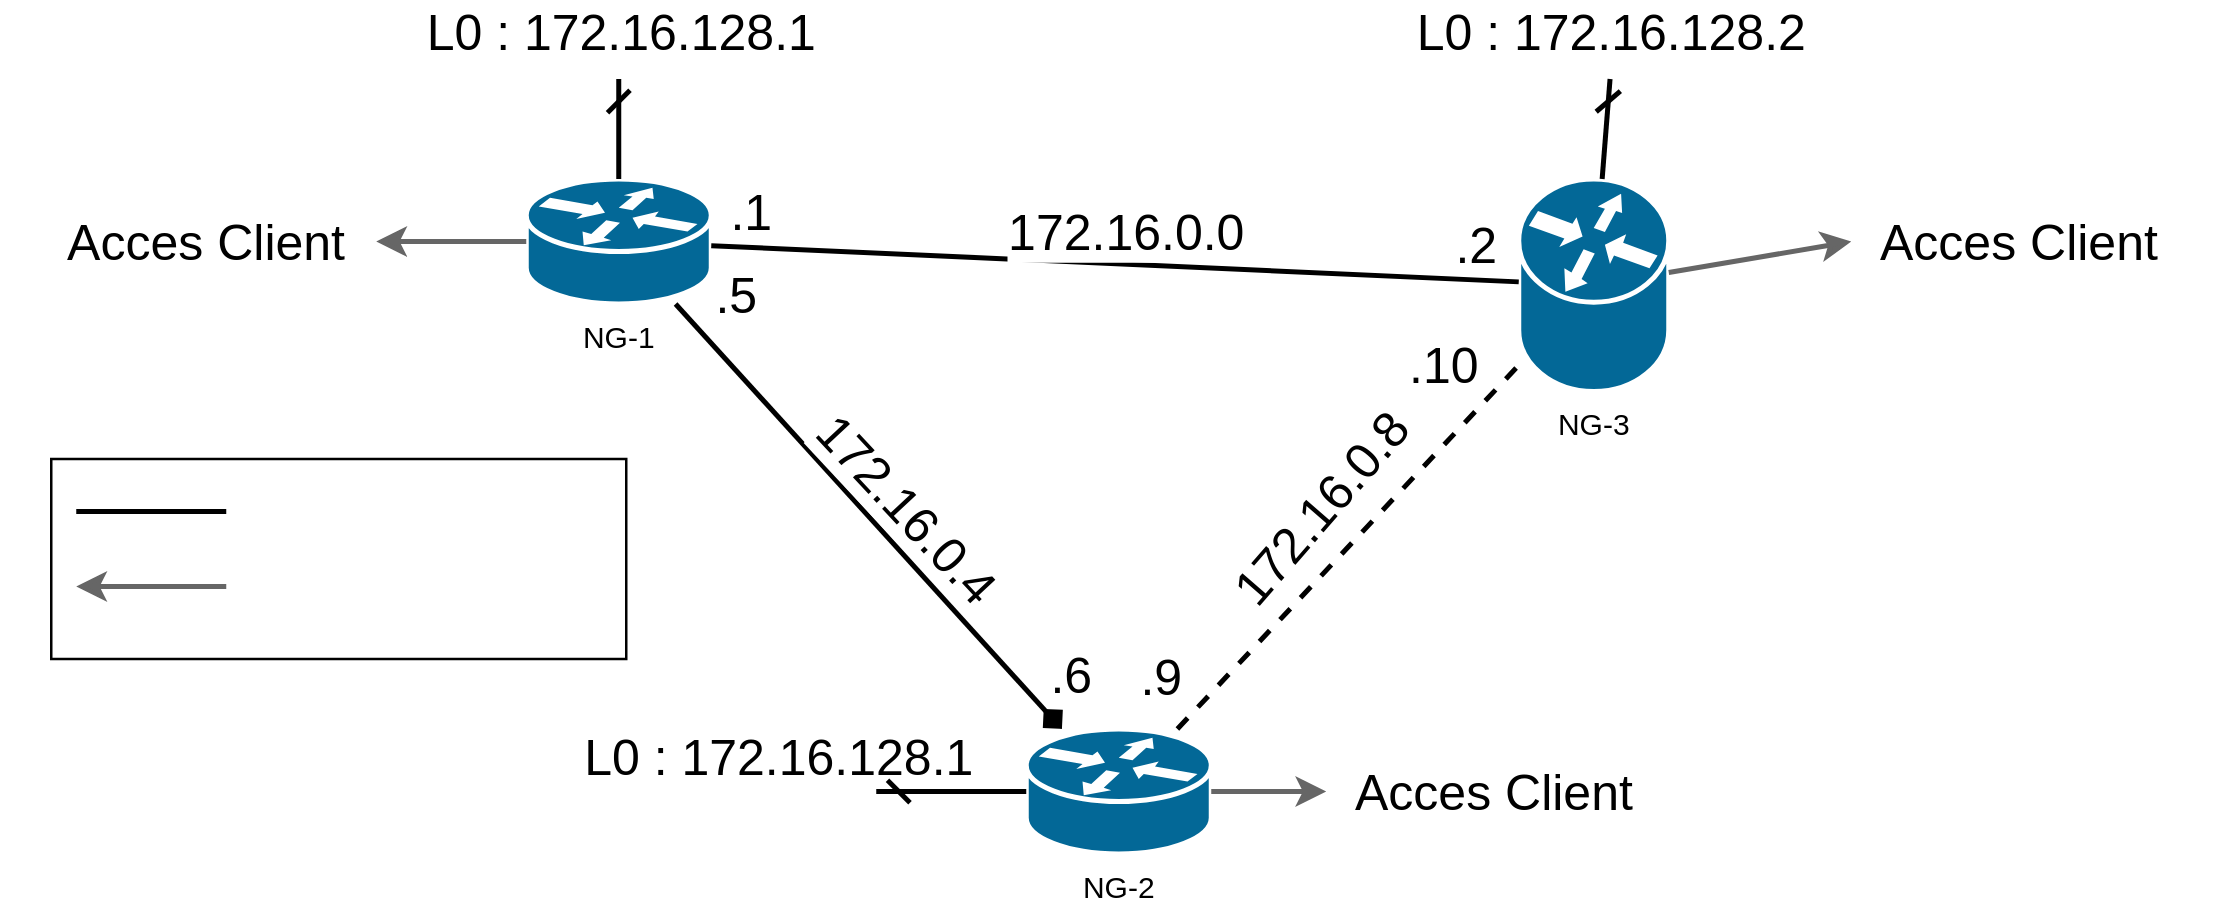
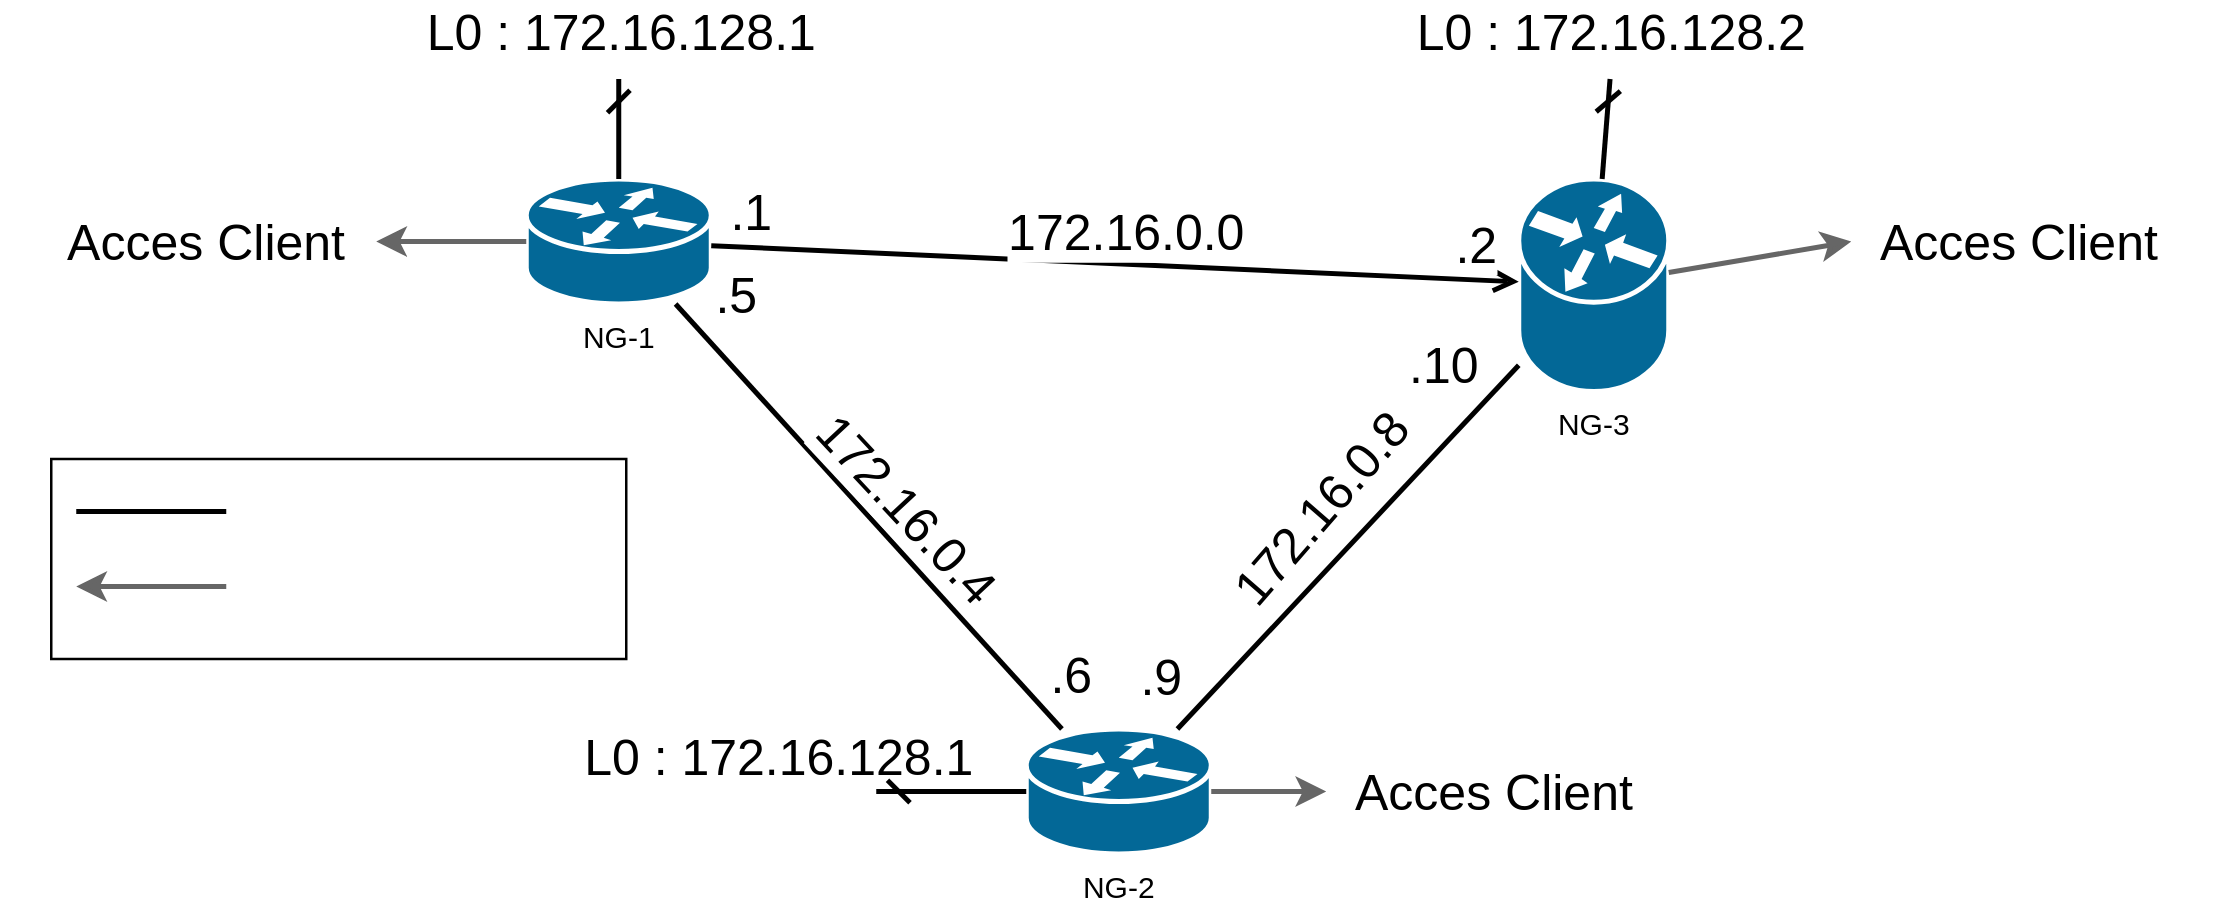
  <mxCell id="0" />
  <mxCell id="1" parent="0" />
  <mxCell id="2" value="NG-1" style="shape=mxgraph.cisco.routers.router;html=1;pointerEvents=1;dashed=0;fillColor=#036897;strokeColor=#ffffff;strokeWidth=2;verticalLabelPosition=bottom;verticalAlign=top;align=center;outlineConnect=0;" vertex="1" parent="1"><mxGeometry x="210" y="60" width="74" height="50" as="geometry" /></mxCell>
  <mxCell id="3" value="NG-2" style="shape=mxgraph.cisco.routers.router;html=1;pointerEvents=1;dashed=0;fillColor=#036897;strokeColor=#ffffff;strokeWidth=2;verticalLabelPosition=bottom;verticalAlign=top;align=center;outlineConnect=0;" vertex="1" parent="1"><mxGeometry x="410" y="280" width="74" height="50" as="geometry" /></mxCell>
  <mxCell id="4" value="NG-3" style="shape=mxgraph.cisco.routers.router;html=1;pointerEvents=1;dashed=0;fillColor=#036897;strokeColor=#ffffff;strokeWidth=2;verticalLabelPosition=bottom;verticalAlign=top;align=center;outlineConnect=0;" vertex="1" parent="1"><mxGeometry x="607" y="60" width="60" height="85" as="geometry" /></mxCell>
- <mxCell id="5" value="" style="endArrow=none;html=1;strokeWidth=2;" edge="1" parent="1" source="2" target="4"><mxGeometry width="50" height="50" relative="1" as="geometry"><mxPoint x="288.25" y="120" as="sourcePoint" /><mxPoint x="425.75" y="230" as="targetPoint" /></mxGeometry></mxCell>
+ <mxCell id="5" value="" style="endArrow=open;html=1;strokeWidth=2;" edge="1" parent="1" source="2" target="4"><mxGeometry width="50" height="50" relative="1" as="geometry"><mxPoint x="288.25" y="120" as="sourcePoint" /><mxPoint x="425.75" y="230" as="targetPoint" /></mxGeometry></mxCell>
  <mxCell id="6" value="172.16.0.0" style="text;html=1;resizable=0;points=[];align=center;verticalAlign=middle;labelBackgroundColor=#ffffff;fontSize=20;" vertex="1" connectable="0" parent="5"><mxGeometry x="0.183" y="-3" relative="1" as="geometry"><mxPoint x="-25" y="-18" as="offset" /></mxGeometry></mxCell>
  <mxCell id="7" value=".1" style="text;html=1;resizable=0;points=[];align=center;verticalAlign=middle;labelBackgroundColor=#ffffff;fontSize=20;" vertex="1" connectable="0" parent="5"><mxGeometry x="-0.82" relative="1" as="geometry"><mxPoint x="-13" y="-15" as="offset" /></mxGeometry></mxCell>
  <mxCell id="8" value=".2" style="text;html=1;resizable=0;points=[];align=center;verticalAlign=middle;labelBackgroundColor=#ffffff;fontSize=20;" vertex="1" connectable="0" parent="5"><mxGeometry x="0.858" relative="1" as="geometry"><mxPoint x="6" y="-15" as="offset" /></mxGeometry></mxCell>
- <mxCell id="9" value="" style="endArrow=diamond;html=1;strokeWidth=2;" edge="1" parent="1" source="2" target="3"><mxGeometry width="50" height="50" relative="1" as="geometry"><mxPoint x="180" y="260" as="sourcePoint" /><mxPoint x="493" y="340" as="targetPoint" /></mxGeometry></mxCell>
+ <mxCell id="9" value="" style="endArrow=none;html=1;strokeWidth=2;" edge="1" parent="1" source="2" target="3"><mxGeometry width="50" height="50" relative="1" as="geometry"><mxPoint x="180" y="260" as="sourcePoint" /><mxPoint x="493" y="340" as="targetPoint" /></mxGeometry></mxCell>
  <mxCell id="10" value="172.16.0.4" style="text;html=1;resizable=0;points=[];align=center;verticalAlign=middle;labelBackgroundColor=#ffffff;fontSize=20;rotation=47;" vertex="1" connectable="0" parent="9"><mxGeometry x="0.183" y="-3" relative="1" as="geometry"><mxPoint x="4.5" y="-21.5" as="offset" /></mxGeometry></mxCell>
  <mxCell id="11" value=".5" style="text;html=1;resizable=0;points=[];align=center;verticalAlign=middle;labelBackgroundColor=#ffffff;fontSize=20;" vertex="1" connectable="0" parent="9"><mxGeometry x="-0.82" relative="1" as="geometry"><mxPoint x="9.5" y="-20" as="offset" /></mxGeometry></mxCell>
  <mxCell id="12" value=".6" style="text;html=1;resizable=0;points=[];align=center;verticalAlign=middle;labelBackgroundColor=#ffffff;fontSize=20;" vertex="1" connectable="0" parent="9"><mxGeometry x="0.858" relative="1" as="geometry"><mxPoint x="14.5" y="-10.5" as="offset" /></mxGeometry></mxCell>
- <mxCell id="13" value="" style="endArrow=none;html=1;strokeWidth=2;dashed=1;" edge="1" parent="1" source="3" target="4"><mxGeometry width="50" height="50" relative="1" as="geometry"><mxPoint x="288.25" y="120" as="sourcePoint" /><mxPoint x="425.75" y="230" as="targetPoint" /></mxGeometry></mxCell>
+ <mxCell id="13" value="" style="endArrow=none;html=1;strokeWidth=2;" edge="1" parent="1" source="3" target="4"><mxGeometry width="50" height="50" relative="1" as="geometry"><mxPoint x="288.25" y="120" as="sourcePoint" /><mxPoint x="425.75" y="230" as="targetPoint" /></mxGeometry></mxCell>
  <mxCell id="14" value="172.16.0.8" style="text;html=1;resizable=0;points=[];align=center;verticalAlign=middle;labelBackgroundColor=#ffffff;fontSize=20;rotation=-49;" vertex="1" connectable="0" parent="13"><mxGeometry x="0.183" y="-3" relative="1" as="geometry"><mxPoint x="-26.5" y="-3.5" as="offset" /></mxGeometry></mxCell>
  <mxCell id="15" value=".9" style="text;html=1;resizable=0;points=[];align=center;verticalAlign=middle;labelBackgroundColor=#ffffff;fontSize=20;" vertex="1" connectable="0" parent="13"><mxGeometry x="-0.82" relative="1" as="geometry"><mxPoint x="-19" y="-8" as="offset" /></mxGeometry></mxCell>
  <mxCell id="16" value=".10" style="text;html=1;resizable=0;points=[];align=center;verticalAlign=middle;labelBackgroundColor=#ffffff;fontSize=20;" vertex="1" connectable="0" parent="13"><mxGeometry x="0.858" relative="1" as="geometry"><mxPoint x="-21" y="-12" as="offset" /></mxGeometry></mxCell>
  <mxCell id="17" value="" style="endArrow=classic;html=1;strokeWidth=2;fontSize=20;fillColor=#f5f5f5;strokeColor=#666666;" edge="1" parent="1" source="2"><mxGeometry width="50" height="50" relative="1" as="geometry"><mxPoint x="150" y="200" as="sourcePoint" /><mxPoint x="150" y="85" as="targetPoint" /></mxGeometry></mxCell>
  <mxCell id="18" value="" style="endArrow=classic;html=1;strokeWidth=2;fontSize=20;fillColor=#f5f5f5;strokeColor=#666666;" edge="1" parent="1" source="4"><mxGeometry width="50" height="50" relative="1" as="geometry"><mxPoint x="620" y="30" as="sourcePoint" /><mxPoint x="740" y="85" as="targetPoint" /></mxGeometry></mxCell>
  <mxCell id="19" value="" style="endArrow=classic;html=1;strokeWidth=2;fontSize=20;fillColor=#f5f5f5;strokeColor=#666666;" edge="1" parent="1" source="3"><mxGeometry width="50" height="50" relative="1" as="geometry"><mxPoint x="691" y="95" as="sourcePoint" /><mxPoint x="530" y="305" as="targetPoint" /></mxGeometry></mxCell>
  <mxCell id="20" value="Acces Client" style="text;html=1;strokeColor=none;fillColor=none;align=left;verticalAlign=middle;whiteSpace=wrap;rounded=0;fontSize=20;" vertex="1" parent="1"><mxGeometry x="540" y="295" width="170" height="20" as="geometry" /></mxCell>
  <mxCell id="21" value="Acces Client" style="text;html=1;strokeColor=none;fillColor=none;align=left;verticalAlign=middle;whiteSpace=wrap;rounded=0;fontSize=20;" vertex="1" parent="1"><mxGeometry x="750" y="75" width="120" height="20" as="geometry" /></mxCell>
  <mxCell id="22" value="Acces Client" style="text;html=1;strokeColor=none;fillColor=none;align=right;verticalAlign=middle;whiteSpace=wrap;rounded=0;fontSize=20;" vertex="1" parent="1"><mxGeometry x="20" y="75" width="120" height="20" as="geometry" /></mxCell>
  <mxCell id="23" value="" style="group" vertex="1" connectable="0" parent="1"><mxGeometry x="20" y="172" width="230" height="80" as="geometry" /></mxCell>
  <mxCell id="24" value="" style="rounded=0;whiteSpace=wrap;html=1;fontSize=20;align=left;" vertex="1" parent="23"><mxGeometry width="230" height="80" as="geometry" /></mxCell>
  <mxCell id="25" value="" style="endArrow=none;html=1;strokeWidth=2;" edge="1" parent="23"><mxGeometry width="50" height="50" relative="1" as="geometry"><mxPoint x="10" y="21" as="sourcePoint" /><mxPoint x="70" y="21" as="targetPoint" /></mxGeometry></mxCell>
  <mxCell id="26" value="" style="endArrow=classic;html=1;strokeWidth=2;fontSize=20;fillColor=#f5f5f5;strokeColor=#666666;" edge="1" parent="23"><mxGeometry width="50" height="50" relative="1" as="geometry"><mxPoint x="70" y="51" as="sourcePoint" /><mxPoint x="10" y="51" as="targetPoint" /></mxGeometry></mxCell>
  <mxCell id="27" value="" style="endArrow=dash;html=1;strokeWidth=2;fontSize=20;endFill=0;startArrow=none;startFill=0;" edge="1" parent="1" source="2"><mxGeometry width="50" height="50" relative="1" as="geometry"><mxPoint x="300" y="20" as="sourcePoint" /><mxPoint x="247" y="20" as="targetPoint" /></mxGeometry></mxCell>
  <mxCell id="28" value="L0 : 172.16.128.1" style="text;html=1;resizable=0;points=[];align=center;verticalAlign=middle;labelBackgroundColor=#ffffff;fontSize=20;" vertex="1" connectable="0" parent="27"><mxGeometry x="0.714" y="1" relative="1" as="geometry"><mxPoint x="1" y="-25.5" as="offset" /></mxGeometry></mxCell>
  <mxCell id="29" value="" style="endArrow=dash;html=1;strokeWidth=2;fontSize=20;endFill=0;startArrow=none;startFill=0;" edge="1" parent="1" source="4"><mxGeometry width="50" height="50" relative="1" as="geometry"><mxPoint x="643.517" y="60" as="sourcePoint" /><mxPoint x="643.517" y="20" as="targetPoint" /></mxGeometry></mxCell>
  <mxCell id="30" value="L0 : 172.16.128.2" style="text;html=1;resizable=0;points=[];align=center;verticalAlign=middle;labelBackgroundColor=#ffffff;fontSize=20;" vertex="1" connectable="0" parent="29"><mxGeometry x="0.714" y="1" relative="1" as="geometry"><mxPoint x="1" y="-25.5" as="offset" /></mxGeometry></mxCell>
  <mxCell id="31" value="" style="endArrow=dash;html=1;strokeWidth=2;fontSize=20;endFill=0;startArrow=none;startFill=0;" edge="1" parent="1" source="3"><mxGeometry width="50" height="50" relative="1" as="geometry"><mxPoint x="350" y="324.845" as="sourcePoint" /><mxPoint x="350" y="305" as="targetPoint" /></mxGeometry></mxCell>
  <mxCell id="32" value="L0 : 172.16.128.1" style="text;html=1;resizable=0;points=[];align=center;verticalAlign=middle;labelBackgroundColor=none;fontSize=20;" vertex="1" connectable="0" parent="31"><mxGeometry x="0.714" y="1" relative="1" as="geometry"><mxPoint x="-48.5" y="-16" as="offset" /></mxGeometry></mxCell>
